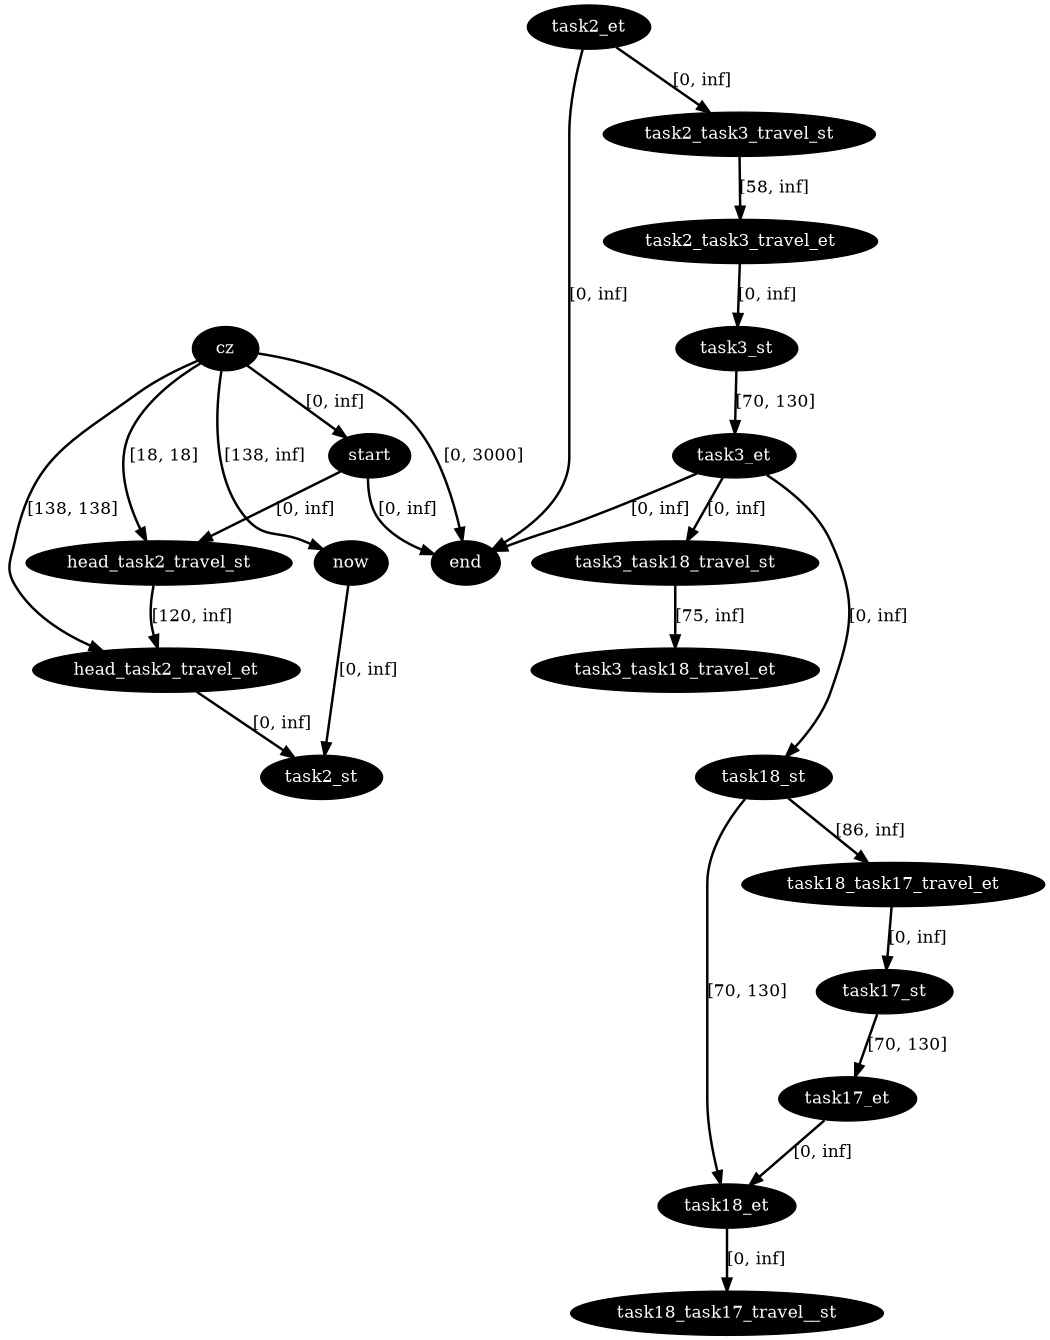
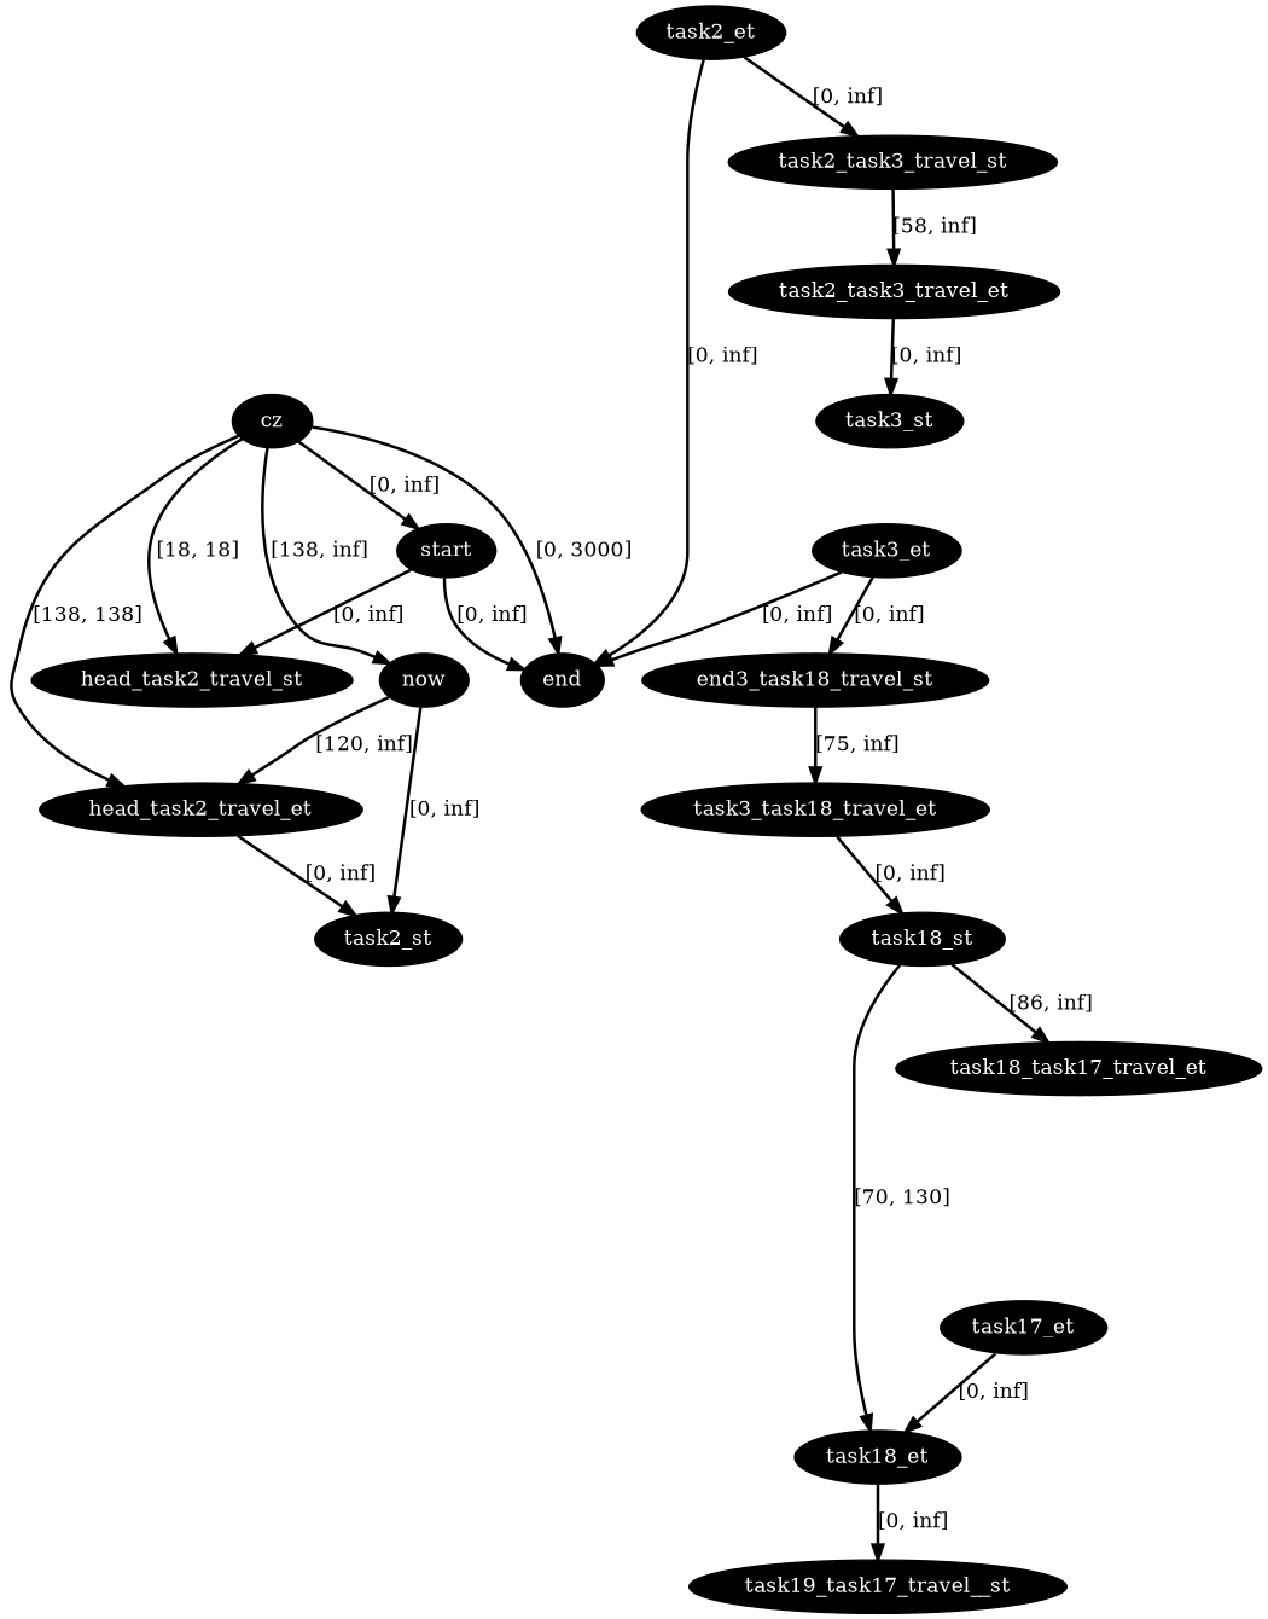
  digraph {
    node [fillcolor=black fontcolor=white style=filled]
    edge [color=black penwidth=2]
    n1 [label=cz]
    n2 [label=start]
    n3 [label=now]
    n4 [label=end]
    n5 [label=head_task2_travel_st]
    n6 [label=head_task2_travel_et]
    n7 [label=task2_st]
    n8 [label=task2_et]
    n9 [label=task2_task3_travel_st]
    n10 [label=task2_task3_travel_et]
    n11 [label=task3_st]
    n12 [label=task3_et]
-   n13 [label=task3_task18_travel_st]
+   n13 [label=end3_task18_travel_st]
    n14 [label=task3_task18_travel_et]
-   n15 [label=task17_st]
    n16 [label=task17_et]
    n17 [label=task18_et]
    n18 [label=task18_st]
    n19 [label=task18_task17_travel_et]
-   n20 [label=task18_task17_travel__st]
+   n20 [label=task19_task17_travel__st]
    n1 -> n2 [label="[0, inf]"]
    n1 -> n3 [label="[138, inf]"]
    n1 -> n4 [label="[0, 3000]"]
    n1 -> n5 [label="[18, 18]"]
    n1 -> n6 [label="[138, 138]"]
    n2 -> n4 [label="[0, inf]"]
    n2 -> n5 [label="[0, inf]"]
    n3 -> n7 [label="[0, inf]"]
-   n5 -> n6 [label="[120, inf]"]
+   n3 -> n6 [label="[120, inf]"]
    n6 -> n7 [label="[0, inf]"]
    n8 -> n4 [label="[0, inf]"]
    n8 -> n9 [label="[0, inf]"]
    n9 -> n10 [label="[58, inf]"]
    n10 -> n11 [label="[0, inf]"]
-   n11 -> n12 [label="[70, 130]"]
    n12 -> n4 [label="[0, inf]"]
    n12 -> n13 [label="[0, inf]"]
    n13 -> n14 [label="[75, inf]"]
-   n12 -> n18 [label="[0, inf]"]
-   n15 -> n16 [label="[70, 130]"]
+   n14 -> n18 [label="[0, inf]"]
    n16 -> n17 [label="[0, inf]"]
    n17 -> n20 [label="[0, inf]"]
    n18 -> n17 [label="[70, 130]"]
    n18 -> n19 [label="[86, inf]"]
-   n19 -> n15 [label="[0, inf]"]
  }
